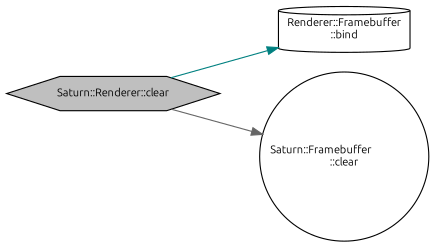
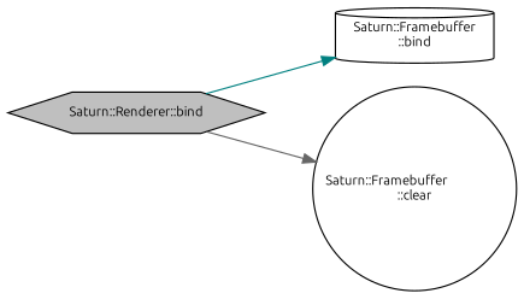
  digraph {
    fontname=Ubuntu
    rankdir=LR
    node [color=black fillcolor=white fontname=Ubuntu fontsize=10 style=filled]
    edge [fontname=Ubuntu fontsize=10 labelfontname=Helvetica labelfontsize=10 style=solid]
-   n1 [fillcolor=grey75 fontcolor=black height=0.2 label="Saturn::Renderer::clear" shape=hexagon width=0.4]
-   n2 [height=0.2 label="Renderer::Framebuffer\l::bind" shape=cylinder width=0.4]
+   n1 [fillcolor=grey75 fontcolor=black height=0.2 label="Saturn::Renderer::bind" shape=hexagon width=0.4]
+   n2 [height=0.2 label="Saturn::Framebuffer\l::bind" shape=cylinder width=0.4]
    n3 [height=0.2 label="Saturn::Framebuffer\l::clear" shape=circle width=0.4]
    n1 -> n2 [color=teal]
    n1 -> n3 [color=gray40]
  }
